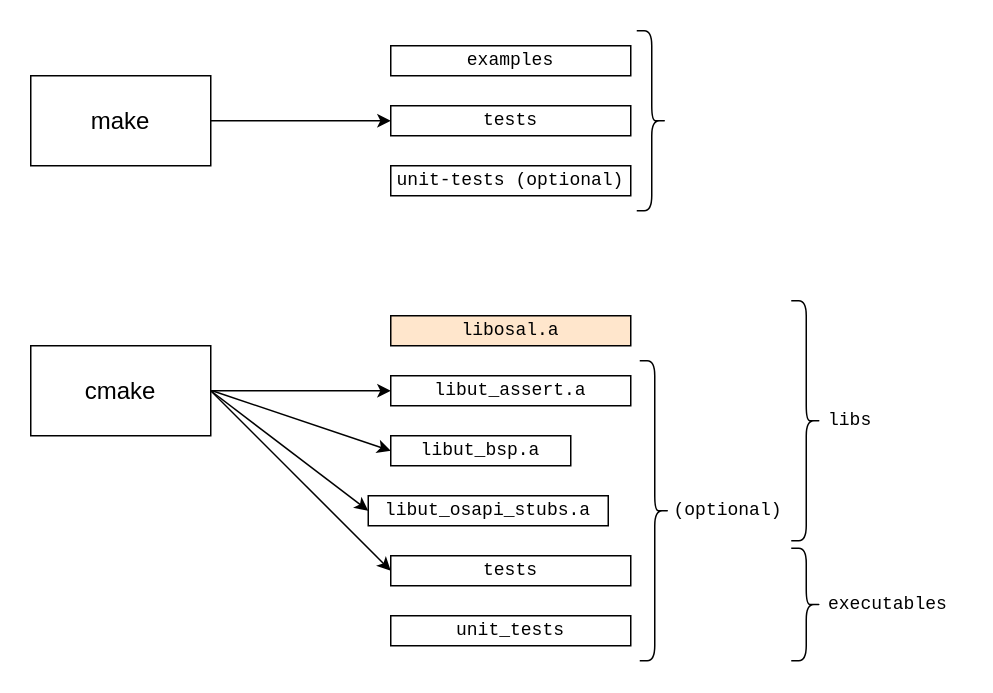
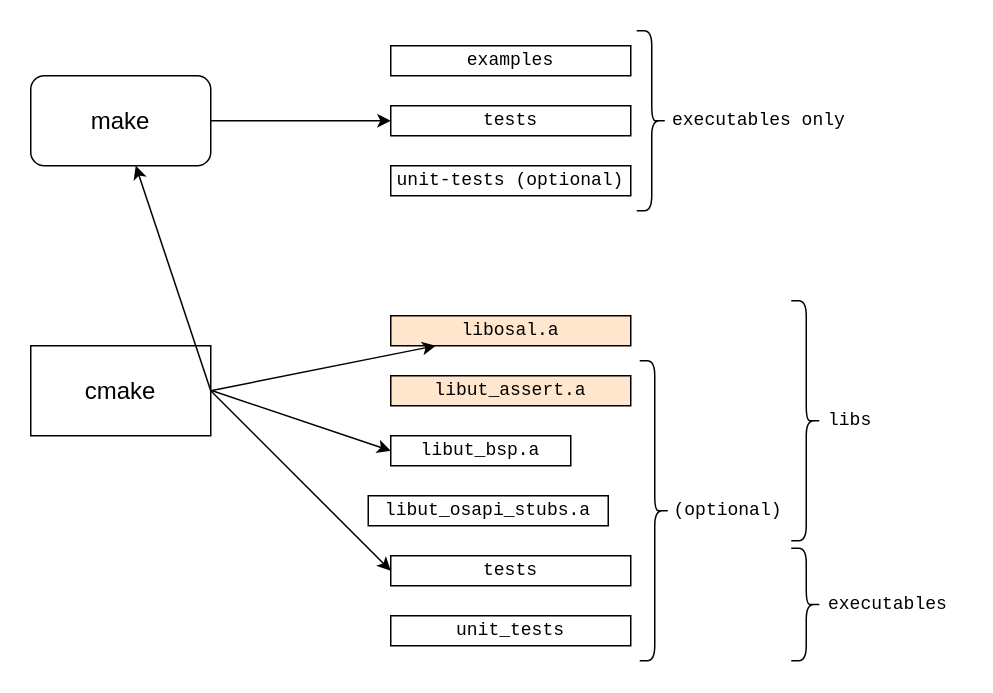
  <mxCell id="0" />
  <mxCell id="1" parent="0" />
- <mxCell id="2" value="&lt;font style=&quot;font-size: 16px&quot;&gt;make&lt;/font&gt;" style="rounded=0;whiteSpace=wrap;html=1;" vertex="1" parent="1"><mxGeometry x="20" y="50" width="120" height="60" as="geometry" /></mxCell>
+ <mxCell id="2" value="&lt;font style=&quot;font-size: 16px&quot;&gt;make&lt;/font&gt;" style="whiteSpace=wrap;html=1;rounded=1;" vertex="1" parent="1"><mxGeometry x="20" y="50" width="120" height="60" as="geometry" /></mxCell>
  <mxCell id="3" value="&lt;font style=&quot;font-size: 16px&quot;&gt;cmake&lt;/font&gt;" style="rounded=0;whiteSpace=wrap;html=1;" vertex="1" parent="1"><mxGeometry x="20" y="230" width="120" height="60" as="geometry" /></mxCell>
  <mxCell id="4" value="examples" style="rounded=0;whiteSpace=wrap;html=1;fontFamily=Courier New;" vertex="1" parent="1"><mxGeometry x="260" y="30" width="160" height="20" as="geometry" /></mxCell>
  <mxCell id="5" value="tests" style="rounded=0;whiteSpace=wrap;html=1;fontFamily=Courier New;" vertex="1" parent="1"><mxGeometry x="260" y="70" width="160" height="20" as="geometry" /></mxCell>
  <mxCell id="6" value="unit-tests (optional)" style="rounded=0;whiteSpace=wrap;html=1;fontFamily=Courier New;" vertex="1" parent="1"><mxGeometry x="260" y="110" width="160" height="20" as="geometry" /></mxCell>
  <mxCell id="7" value="" style="endArrow=classic;html=1;strokeColor=#000000;exitX=1;exitY=0.5;exitDx=0;exitDy=0;entryX=0;entryY=0.5;entryDx=0;entryDy=0;" edge="1" parent="1" source="2" target="5"><mxGeometry width="50" height="50" relative="1" as="geometry"><mxPoint x="330" y="320" as="sourcePoint" /><mxPoint x="380" y="270" as="targetPoint" /></mxGeometry></mxCell>
  <mxCell id="8" value="libosal.a" style="rounded=0;whiteSpace=wrap;html=1;fontFamily=Courier New;fillColor=#ffe6cc;" vertex="1" parent="1"><mxGeometry x="260" y="210" width="160" height="20" as="geometry" /></mxCell>
- <mxCell id="9" value="libut_assert.a" style="rounded=0;whiteSpace=wrap;html=1;fontFamily=Courier New;" vertex="1" parent="1"><mxGeometry x="260" y="250" width="160" height="20" as="geometry" /></mxCell>
+ <mxCell id="9" value="libut_assert.a" style="rounded=0;whiteSpace=wrap;html=1;fontFamily=Courier New;fillColor=#ffe6cc;" vertex="1" parent="1"><mxGeometry x="260" y="250" width="160" height="20" as="geometry" /></mxCell>
  <mxCell id="10" value="libut_bsp.a" style="rounded=0;whiteSpace=wrap;html=1;fontFamily=Courier New;" vertex="1" parent="1"><mxGeometry x="260" y="290" width="120" height="20" as="geometry" /></mxCell>
  <mxCell id="11" value="libut_osapi_stubs.a" style="rounded=0;whiteSpace=wrap;html=1;fontFamily=Courier New;" vertex="1" parent="1"><mxGeometry x="245" y="330" width="160" height="20" as="geometry" /></mxCell>
  <mxCell id="12" value="tests" style="rounded=0;whiteSpace=wrap;html=1;fontFamily=Courier New;" vertex="1" parent="1"><mxGeometry x="260" y="370" width="160" height="20" as="geometry" /></mxCell>
  <mxCell id="13" value="unit_tests" style="rounded=0;whiteSpace=wrap;html=1;fontFamily=Courier New;" vertex="1" parent="1"><mxGeometry x="260" y="410" width="160" height="20" as="geometry" /></mxCell>
- <mxCell id="14" value="" style="endArrow=classic;html=1;strokeColor=#000000;fontFamily=Courier New;exitX=1;exitY=0.5;exitDx=0;exitDy=0;entryX=0;entryY=0.5;entryDx=0;entryDy=0;" edge="1" parent="1" source="3" target="9"><mxGeometry width="50" height="50" relative="1" as="geometry"><mxPoint x="130" y="480" as="sourcePoint" /><mxPoint x="180" y="430" as="targetPoint" /></mxGeometry></mxCell>
+ <mxCell id="14" value="" style="endArrow=classic;html=1;strokeColor=#000000;fontFamily=Courier New;exitX=1;exitY=0.5;exitDx=0;exitDy=0;" edge="1" parent="1" source="3" target="2"><mxGeometry width="50" height="50" relative="1" as="geometry"><mxPoint x="130" y="480" as="sourcePoint" /><mxPoint x="180" y="430" as="targetPoint" /></mxGeometry></mxCell>
  <mxCell id="15" value="" style="endArrow=classic;html=1;strokeColor=#000000;fontFamily=Courier New;entryX=0;entryY=0.5;entryDx=0;entryDy=0;" edge="1" parent="1" target="10"><mxGeometry width="50" height="50" relative="1" as="geometry"><mxPoint x="141" y="260" as="sourcePoint" /><mxPoint x="210" y="440" as="targetPoint" /></mxGeometry></mxCell>
- <mxCell id="16" value="" style="endArrow=classic;html=1;strokeColor=#000000;fontFamily=Courier New;exitX=1;exitY=0.5;exitDx=0;exitDy=0;entryX=0;entryY=0.5;entryDx=0;entryDy=0;" edge="1" parent="1" source="3" target="11"><mxGeometry width="50" height="50" relative="1" as="geometry"><mxPoint x="170" y="500" as="sourcePoint" /><mxPoint x="220" y="450" as="targetPoint" /></mxGeometry></mxCell>
+ <mxCell id="16" value="" style="endArrow=classic;html=1;strokeColor=#000000;fontFamily=Courier New;exitX=1;exitY=0.5;exitDx=0;exitDy=0;" edge="1" parent="1" source="3" target="8"><mxGeometry width="50" height="50" relative="1" as="geometry"><mxPoint x="170" y="500" as="sourcePoint" /><mxPoint x="220" y="450" as="targetPoint" /></mxGeometry></mxCell>
  <mxCell id="17" value="" style="endArrow=classic;html=1;strokeColor=#000000;fontFamily=Courier New;exitX=1;exitY=0.5;exitDx=0;exitDy=0;entryX=0;entryY=0.5;entryDx=0;entryDy=0;" edge="1" parent="1" source="3" target="12"><mxGeometry width="50" height="50" relative="1" as="geometry"><mxPoint x="190" y="550" as="sourcePoint" /><mxPoint x="240" y="500" as="targetPoint" /></mxGeometry></mxCell>
  <mxCell id="18" value="" style="shape=curlyBracket;whiteSpace=wrap;html=1;rounded=1;fontFamily=Courier New;rotation=-180;" vertex="1" parent="1"><mxGeometry x="424" y="20" width="20" height="120" as="geometry" /></mxCell>
+ <mxCell id="19" value="executables only" style="text;html=1;resizable=0;points=[];autosize=1;align=left;verticalAlign=top;spacingTop=-4;fontFamily=Courier New;" vertex="1" parent="1"><mxGeometry x="446" y="70" width="130" height="20" as="geometry" /></mxCell>
  <mxCell id="20" value="" style="shape=curlyBracket;whiteSpace=wrap;html=1;rounded=1;fontFamily=Courier New;rotation=180;" vertex="1" parent="1"><mxGeometry x="426" y="240" width="20" height="200" as="geometry" /></mxCell>
  <mxCell id="21" value="(optional)" style="text;html=1;resizable=0;points=[];autosize=1;align=left;verticalAlign=top;spacingTop=-4;fontFamily=Courier New;" vertex="1" parent="1"><mxGeometry x="447" y="330" width="90" height="20" as="geometry" /></mxCell>
  <mxCell id="22" value="" style="shape=curlyBracket;whiteSpace=wrap;html=1;rounded=1;fontFamily=Courier New;rotation=180;" vertex="1" parent="1"><mxGeometry x="527" y="365" width="20" height="75" as="geometry" /></mxCell>
  <mxCell id="23" value="executables" style="text;html=1;resizable=0;points=[];autosize=1;align=left;verticalAlign=top;spacingTop=-4;fontFamily=Courier New;" vertex="1" parent="1"><mxGeometry x="550" y="392.5" width="90" height="20" as="geometry" /></mxCell>
  <mxCell id="24" value="" style="shape=curlyBracket;whiteSpace=wrap;html=1;rounded=1;fontFamily=Courier New;rotation=180;" vertex="1" parent="1"><mxGeometry x="527" y="200" width="20" height="160" as="geometry" /></mxCell>
  <mxCell id="25" value="libs" style="text;html=1;resizable=0;points=[];autosize=1;align=left;verticalAlign=top;spacingTop=-4;fontFamily=Courier New;" vertex="1" parent="1"><mxGeometry x="550" y="270" width="40" height="20" as="geometry" /></mxCell>
